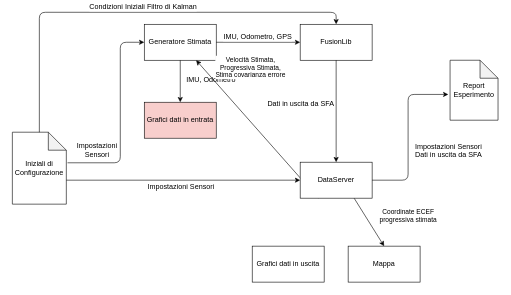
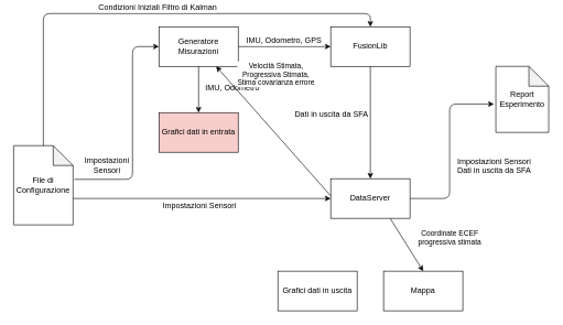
  <mxCell id="0" />
  <mxCell id="1" parent="0" />
  <mxCell id="2" value="FusionLib" style="rounded=0;whiteSpace=wrap;html=1;" vertex="1" parent="1"><mxGeometry x="500" y="40" width="120" height="60" as="geometry" /></mxCell>
- <mxCell id="3" value="Generatore Stimata" style="rounded=0;whiteSpace=wrap;html=1;" vertex="1" parent="1"><mxGeometry x="240" y="40" width="120" height="60" as="geometry" /></mxCell>
+ <mxCell id="3" value="Generatore Misurazioni" style="rounded=0;whiteSpace=wrap;html=1;" vertex="1" parent="1"><mxGeometry x="240" y="40" width="120" height="60" as="geometry" /></mxCell>
  <mxCell id="4" value="Grafici dati in entrata" style="rounded=0;whiteSpace=wrap;html=1;fillColor=#f8cecc;" vertex="1" parent="1"><mxGeometry x="240" y="170" width="120" height="60" as="geometry" /></mxCell>
  <mxCell id="5" value="Grafici dati in uscita" style="rounded=0;whiteSpace=wrap;html=1;" vertex="1" parent="1"><mxGeometry x="420" y="410" width="120" height="60" as="geometry" /></mxCell>
  <mxCell id="6" value="Report&lt;br&gt;Esperimento" style="shape=note;whiteSpace=wrap;html=1;backgroundOutline=1;darkOpacity=0.05;" vertex="1" parent="1"><mxGeometry x="750" y="100" width="80" height="100" as="geometry" /></mxCell>
  <mxCell id="7" value="Mappa" style="rounded=0;whiteSpace=wrap;html=1;" vertex="1" parent="1"><mxGeometry x="580" y="410" width="120" height="60" as="geometry" /></mxCell>
  <mxCell id="8" value="" style="endArrow=classic;html=1;exitX=1;exitY=0.5;exitDx=0;exitDy=0;entryX=0;entryY=0.5;entryDx=0;entryDy=0;" edge="1" parent="1" source="3" target="2"><mxGeometry width="50" height="50" relative="1" as="geometry"><mxPoint x="463" y="90" as="sourcePoint" /><mxPoint x="513" y="40" as="targetPoint" /></mxGeometry></mxCell>
  <mxCell id="9" value="IMU, Odometro, GPS" style="text;html=1;resizable=0;points=[];align=center;verticalAlign=middle;labelBackgroundColor=#ffffff;" vertex="1" connectable="0" parent="8"><mxGeometry x="0.129" y="2" relative="1" as="geometry"><mxPoint x="-11" y="-8" as="offset" /></mxGeometry></mxCell>
  <mxCell id="10" value="" style="endArrow=classic;html=1;exitX=0.5;exitY=1;exitDx=0;exitDy=0;entryX=0.5;entryY=0;entryDx=0;entryDy=0;" edge="1" parent="1" source="3" target="4"><mxGeometry width="50" height="50" relative="1" as="geometry"><mxPoint x="283" y="170" as="sourcePoint" /><mxPoint x="453" y="170" as="targetPoint" /></mxGeometry></mxCell>
  <mxCell id="11" value="IMU, Odometro" style="text;html=1;resizable=0;points=[];align=center;verticalAlign=middle;labelBackgroundColor=#ffffff;" vertex="1" connectable="0" parent="10"><mxGeometry x="0.129" y="2" relative="1" as="geometry"><mxPoint x="48" y="-8" as="offset" /></mxGeometry></mxCell>
  <mxCell id="12" value="Velocità Stimata, &lt;br&gt;Progressiva Stimata,&lt;br&gt;Stima covarianza errore" style="endArrow=classic;html=1;exitX=0.25;exitY=1;exitDx=0;exitDy=0;" edge="1" parent="1" source="16" target="3"><mxGeometry x="0.551" y="-60" width="50" height="50" relative="1" as="geometry"><mxPoint x="565" y="270" as="sourcePoint" /><mxPoint x="615" y="220" as="targetPoint" /><mxPoint as="offset" /></mxGeometry></mxCell>
  <mxCell id="13" value="Coordinate ECEF&lt;br&gt;progressiva stimata" style="endArrow=classic;html=1;entryX=0.5;entryY=0;entryDx=0;entryDy=0;" edge="1" parent="1" target="7"><mxGeometry x="0.551" y="60" width="50" height="50" relative="1" as="geometry"><mxPoint x="590" y="330" as="sourcePoint" /><mxPoint x="190" y="510" as="targetPoint" /><mxPoint as="offset" /></mxGeometry></mxCell>
  <mxCell id="14" value="" style="endArrow=classic;html=1;entryX=0.5;entryY=0;entryDx=0;entryDy=0;exitX=0.5;exitY=1;exitDx=0;exitDy=0;" edge="1" parent="1" source="2" target="16"><mxGeometry width="50" height="50" relative="1" as="geometry"><mxPoint x="590" y="100" as="sourcePoint" /><mxPoint x="592" y="220" as="targetPoint" /></mxGeometry></mxCell>
  <mxCell id="15" value="Dati in uscita da SFA" style="text;html=1;resizable=0;points=[];align=center;verticalAlign=middle;labelBackgroundColor=#ffffff;" vertex="1" connectable="0" parent="14"><mxGeometry x="-0.167" y="2" relative="1" as="geometry"><mxPoint x="-62" as="offset" /></mxGeometry></mxCell>
  <mxCell id="16" value="DataServer" style="rounded=0;whiteSpace=wrap;html=1;" vertex="1" parent="1"><mxGeometry x="500" y="270" width="120" height="60" as="geometry" /></mxCell>
  <mxCell id="17" value="" style="endArrow=classic;html=1;exitX=1;exitY=0.5;exitDx=0;exitDy=0;entryX=-0.037;entryY=0.57;entryDx=0;entryDy=0;entryPerimeter=0;" edge="1" parent="1" source="16" target="6"><mxGeometry width="50" height="50" relative="1" as="geometry"><mxPoint x="200" y="490" as="sourcePoint" /><mxPoint x="250" y="440" as="targetPoint" /><Array as="points"><mxPoint x="680" y="300" /><mxPoint x="680" y="157" /></Array></mxGeometry></mxCell>
- <mxCell id="18" value="Iniziali di Configurazione" style="shape=note;whiteSpace=wrap;html=1;backgroundOutline=1;darkOpacity=0.05;" vertex="1" parent="1"><mxGeometry x="20" y="220" width="90" height="120" as="geometry" /></mxCell>
+ <mxCell id="18" value="File di Configurazione" style="shape=note;whiteSpace=wrap;html=1;backgroundOutline=1;darkOpacity=0.05;" vertex="1" parent="1"><mxGeometry x="20" y="220" width="90" height="120" as="geometry" /></mxCell>
  <mxCell id="19" value="Impostazioni Sensori&lt;br&gt;Dati in uscita da SFA" style="text;html=1;" vertex="1" parent="1"><mxGeometry x="690" y="230" width="140" height="30" as="geometry" /></mxCell>
  <mxCell id="20" value="" style="endArrow=classic;html=1;exitX=1.022;exitY=0.425;exitDx=0;exitDy=0;exitPerimeter=0;entryX=0;entryY=0.5;entryDx=0;entryDy=0;" edge="1" parent="1" source="18" target="3"><mxGeometry width="50" height="50" relative="1" as="geometry"><mxPoint x="130" y="110" as="sourcePoint" /><mxPoint x="180" y="60" as="targetPoint" /><Array as="points"><mxPoint x="200" y="271" /><mxPoint x="200" y="70" /></Array></mxGeometry></mxCell>
  <mxCell id="21" value="Impostazioni&lt;br&gt;Sensori" style="text;html=1;resizable=0;points=[];align=center;verticalAlign=middle;labelBackgroundColor=#ffffff;" vertex="1" connectable="0" parent="20"><mxGeometry x="0.143" y="2" relative="1" as="geometry"><mxPoint x="-38" y="78" as="offset" /></mxGeometry></mxCell>
  <mxCell id="22" value="" style="endArrow=classic;html=1;exitX=0.5;exitY=0;exitDx=0;exitDy=0;exitPerimeter=0;entryX=0.5;entryY=0;entryDx=0;entryDy=0;" edge="1" parent="1" source="18" target="2"><mxGeometry width="50" height="50" relative="1" as="geometry"><mxPoint x="40" y="520" as="sourcePoint" /><mxPoint x="90" y="470" as="targetPoint" /><Array as="points"><mxPoint x="65" y="20" /><mxPoint x="560" y="20" /></Array></mxGeometry></mxCell>
  <mxCell id="23" value="Condizioni Iniziali Filtro di Kalman" style="text;html=1;resizable=0;points=[];align=center;verticalAlign=middle;labelBackgroundColor=#ffffff;" vertex="1" connectable="0" parent="22"><mxGeometry x="0.036" y="1" relative="1" as="geometry"><mxPoint x="2" y="-9" as="offset" /></mxGeometry></mxCell>
  <mxCell id="24" value="" style="endArrow=classic;html=1;entryX=0;entryY=0.5;entryDx=0;entryDy=0;" edge="1" parent="1" target="16"><mxGeometry width="50" height="50" relative="1" as="geometry"><mxPoint x="110" y="300" as="sourcePoint" /><mxPoint x="70" y="490" as="targetPoint" /></mxGeometry></mxCell>
  <mxCell id="25" value="Impostazioni Sensori" style="text;html=1;resizable=0;points=[];align=center;verticalAlign=middle;labelBackgroundColor=#ffffff;" vertex="1" connectable="0" parent="24"><mxGeometry x="-0.108" y="3" relative="1" as="geometry"><mxPoint x="16" y="13" as="offset" /></mxGeometry></mxCell>
